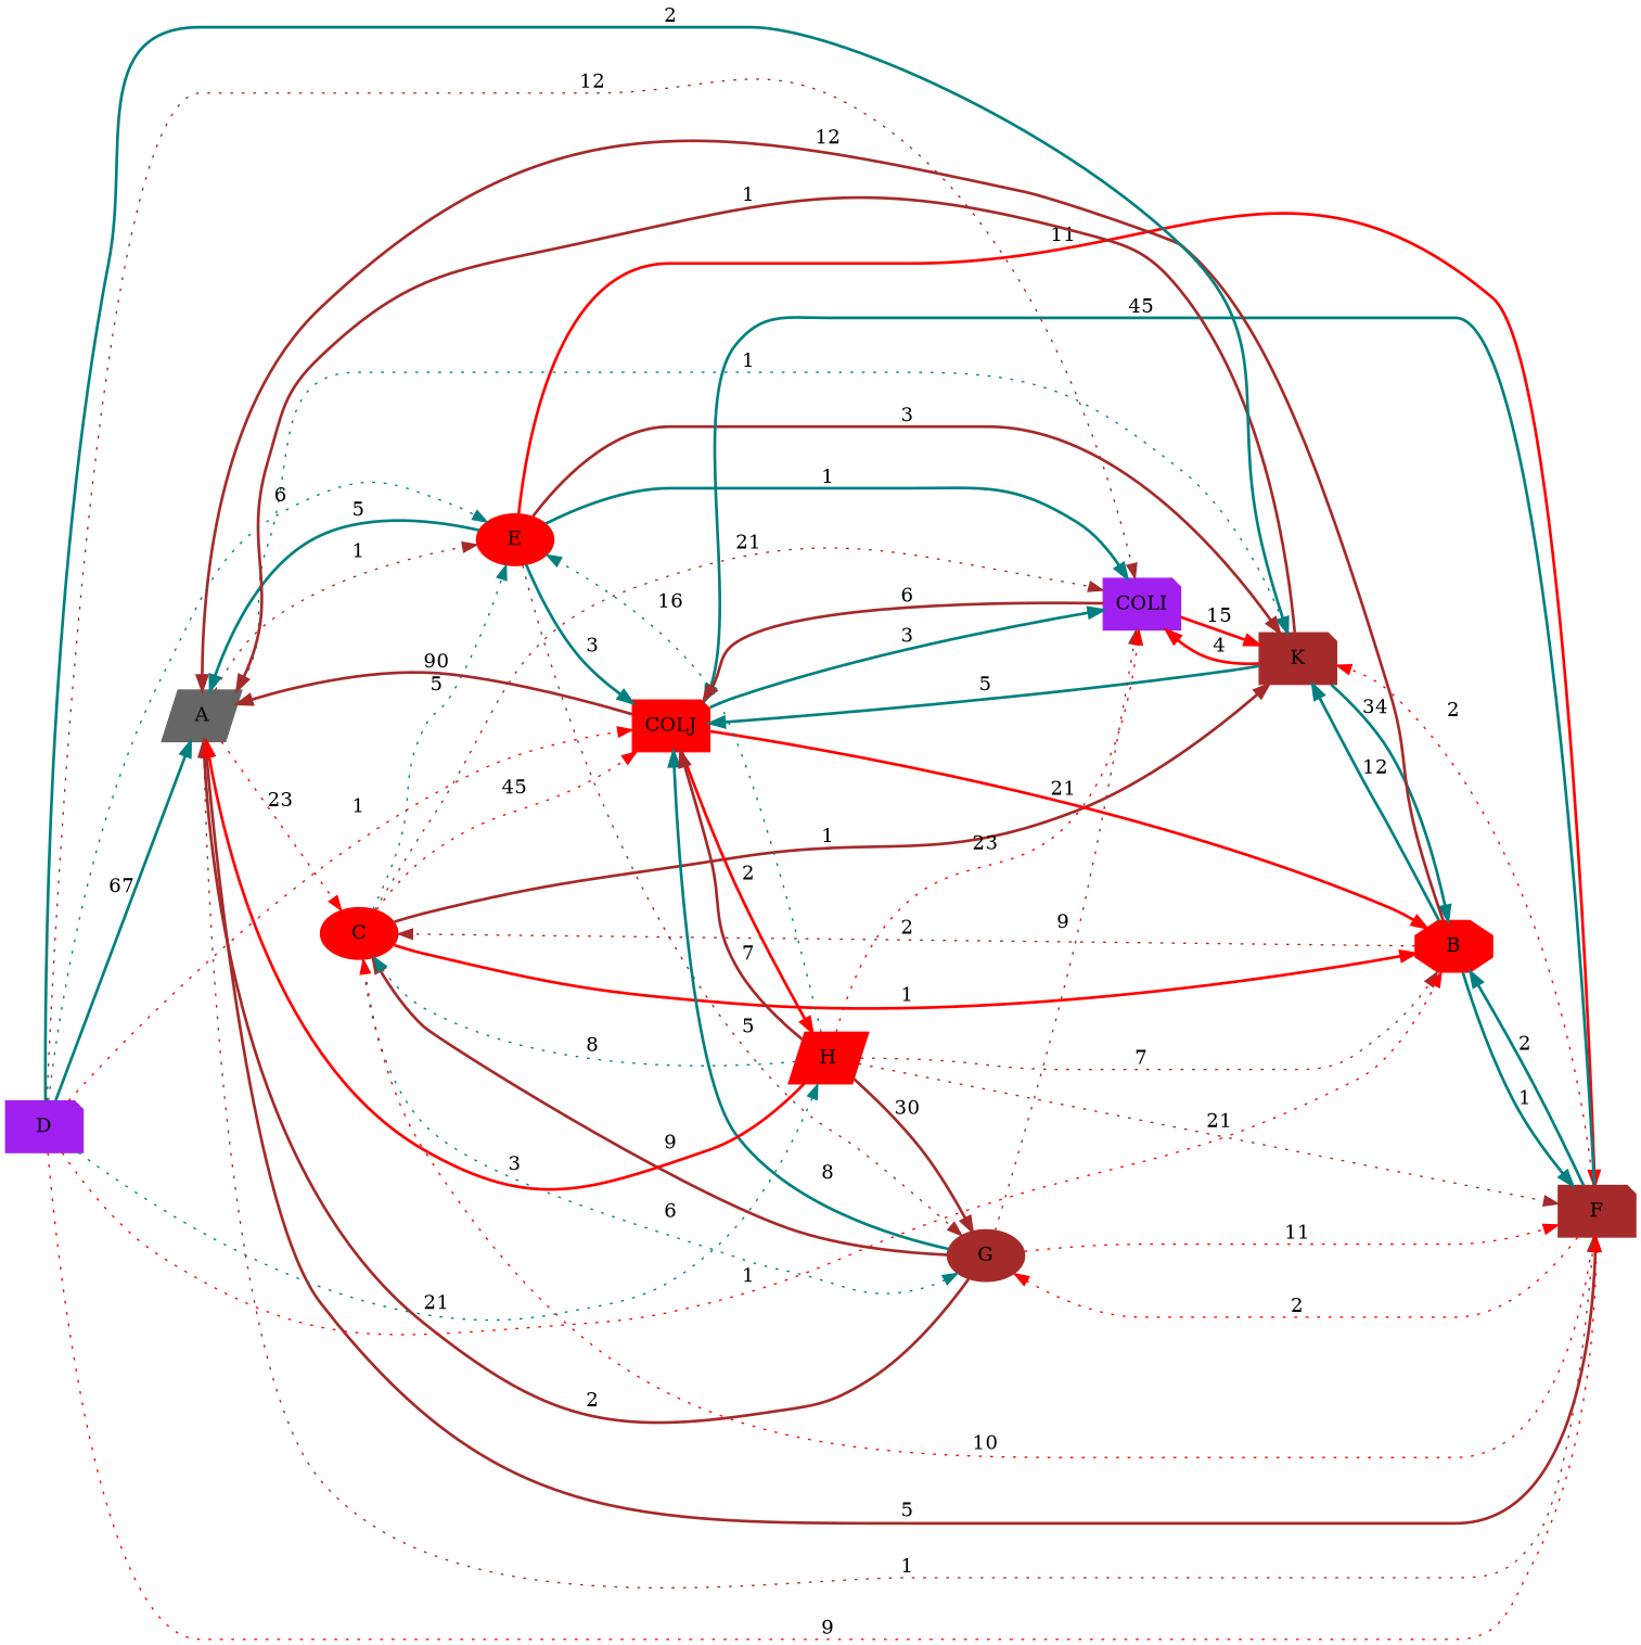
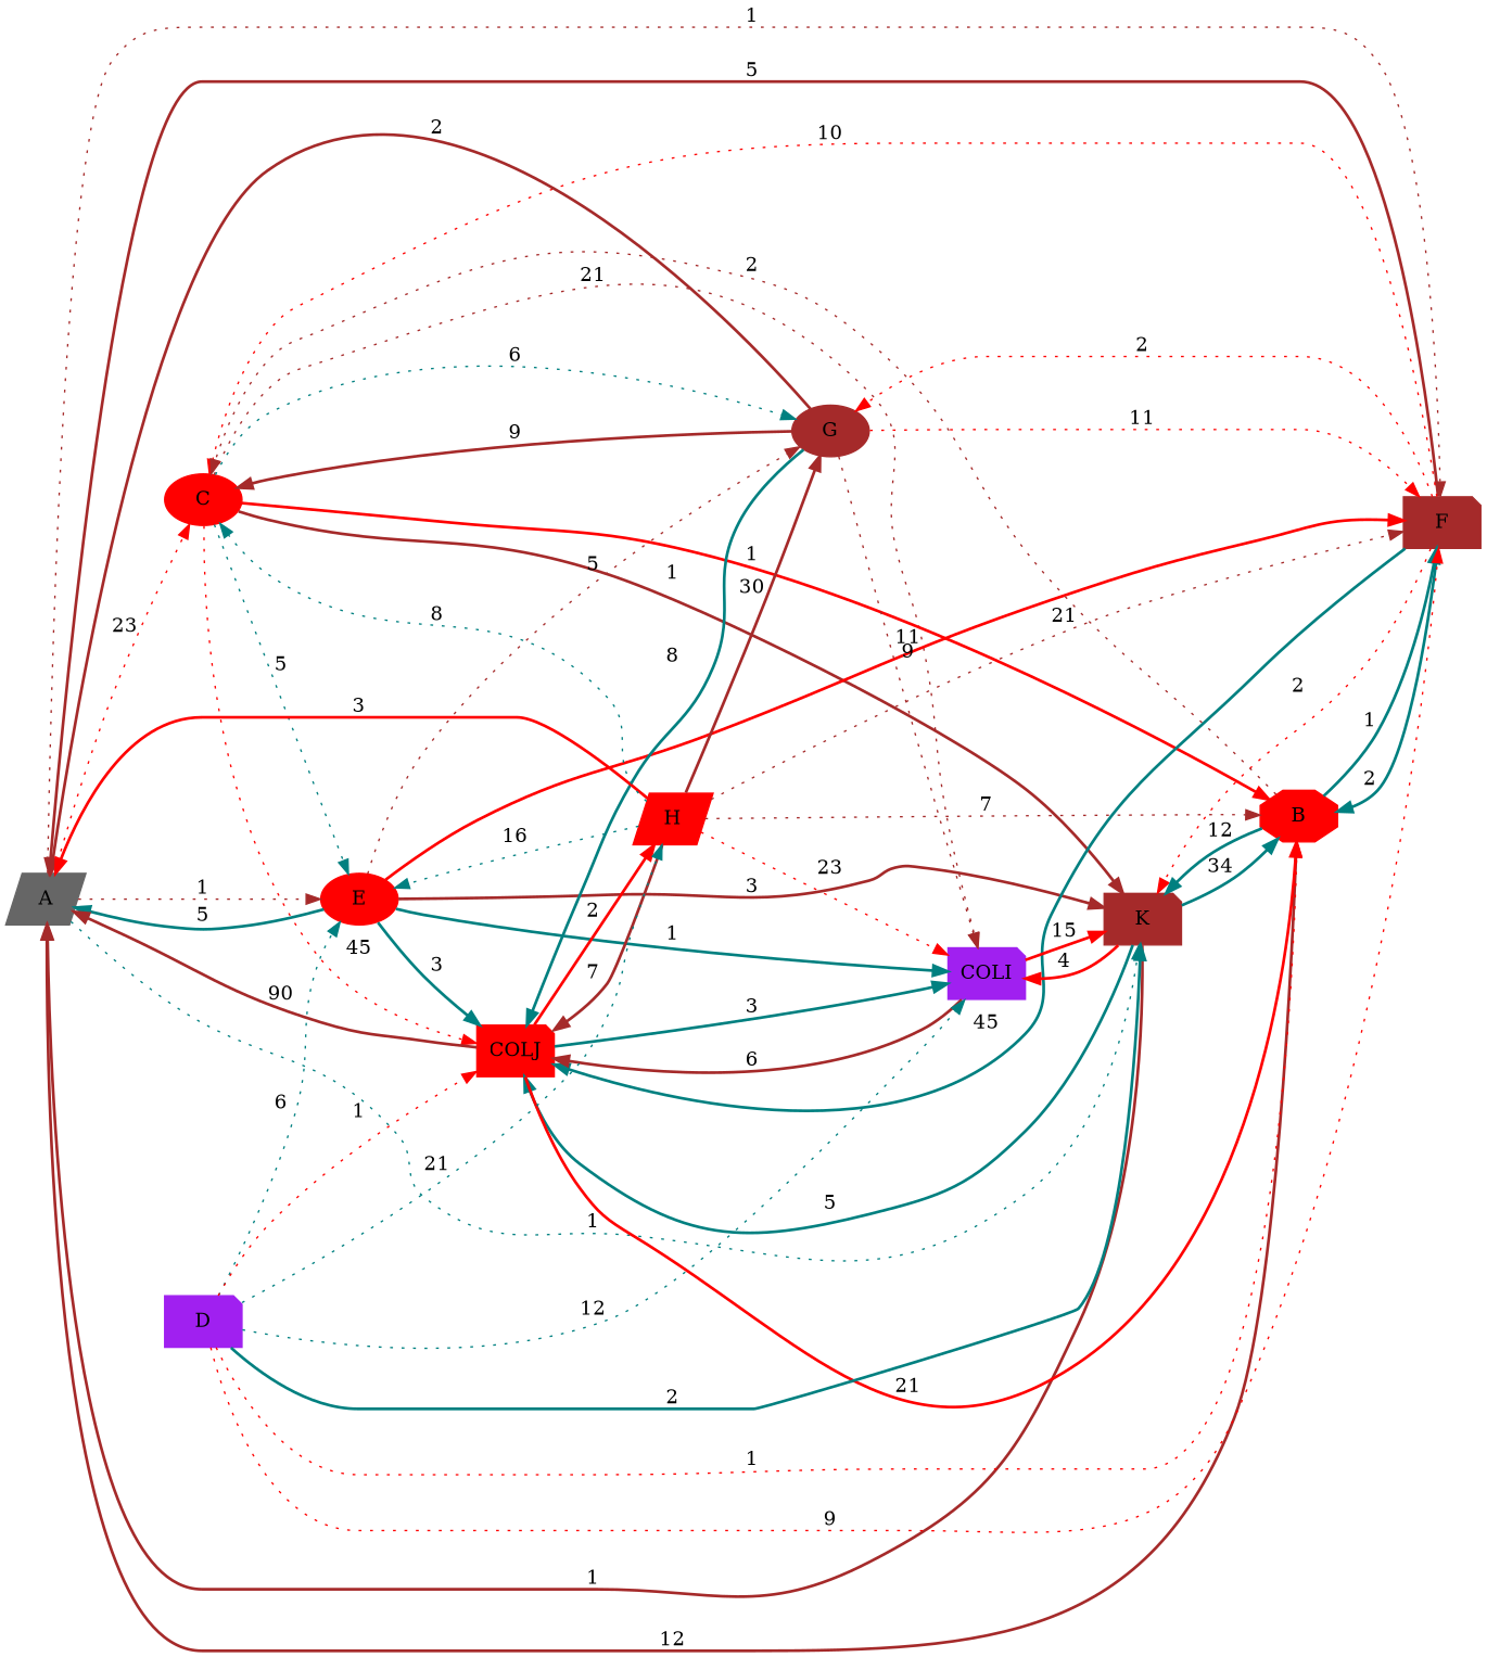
  digraph {
    rankdir=LR
    node [color=red shape=note style=filled]
    edge [color=brown style=bold]
    A [color=gray40 shape=parallelogram]
    C [shape=ellipse]
    E [shape=ellipse]
    F [color=brown]
    K [color=brown]
    COLI [color=purple]
    B [shape=octagon]
    G [color=brown shape=ellipse]
    COLJ
    H [shape=parallelogram]
    D [color=purple]
    A -> C [color=red label=23 style=dotted]
    A -> E [label=1 style=dotted]
    A -> F [label=1 style=dotted]
    A -> K [color=teal label=1 style=dotted]
    C -> E [color=teal label=5 style=dotted]
    C -> K [label=1]
    C -> COLI [label=21 style=dotted]
    C -> B [color=red label=1]
    C -> G [color=teal label=6 style=dotted]
    C -> COLJ [color=red label=45 style=dotted]
    E -> A [color=teal label=5]
    E -> F [color=red label=11]
    E -> K [label=3]
    E -> COLI [color=teal label=1]
    E -> G [label=5 style=dotted]
    E -> COLJ [color=teal label=3]
    F -> A [label=5]
    F -> C [color=red label=10 style=dotted]
    F -> K [color=red label=2 style=dotted]
    F -> B [color=teal label=2]
    F -> G [color=red label=2 style=dotted]
    F -> COLJ [color=teal label=45]
    K -> A [label=1]
    K -> COLI [color=red label=4]
    K -> B [color=teal label=34]
    K -> COLJ [color=teal label=5]
    COLI -> K [color=red label=15]
    COLI -> COLJ [label=6]
    B -> A [label=12]
    B -> C [label=2 style=dotted]
    B -> F [color=teal label=1]
    B -> K [color=teal label=12]
    G -> A [label=2]
    G -> C [label=9]
    G -> F [color=red label=11 style=dotted]
    G -> COLI [label=9 style=dotted]
    G -> COLJ [color=teal label=8]
    COLJ -> A [label=90]
    COLJ -> COLI [color=teal label=3]
    COLJ -> B [color=red label=21]
    COLJ -> H [color=red label=2]
    H -> A [color=red label=3]
    H -> C [color=teal label=8 style=dotted]
    H -> E [color=teal label=16 style=dotted]
    H -> F [label=21 style=dotted]
    H -> COLI [color=red label=23 style=dotted]
    H -> B [label=7 style=dotted]
    H -> G [label=30]
    H -> COLJ [label=7]
-   D -> A [color=teal label=67]
    D -> E [color=teal label=6 style=dotted]
    D -> F [color=red label=9 style=dotted]
    D -> K [color=teal label=2]
-   D -> COLI [label=12 style=dotted]
+   D -> COLI [color=teal label=12 style=dotted]
    D -> B [color=red label=1 style=dotted]
    D -> COLJ [color=red label=1 style=dotted]
    D -> H [color=teal label=21 style=dotted]
  }
